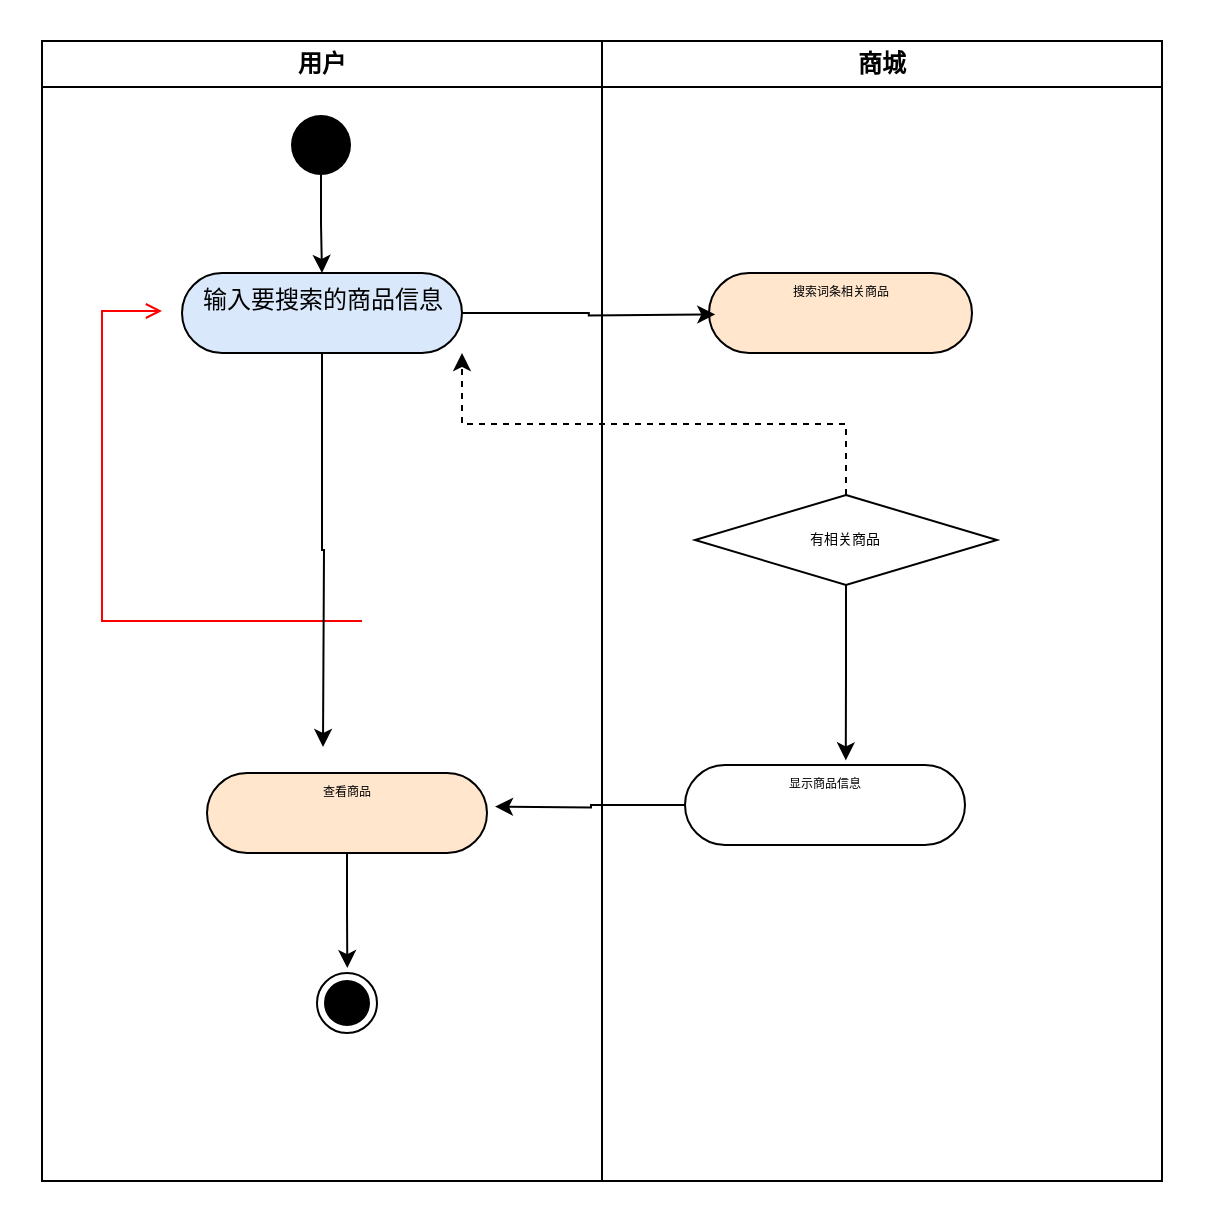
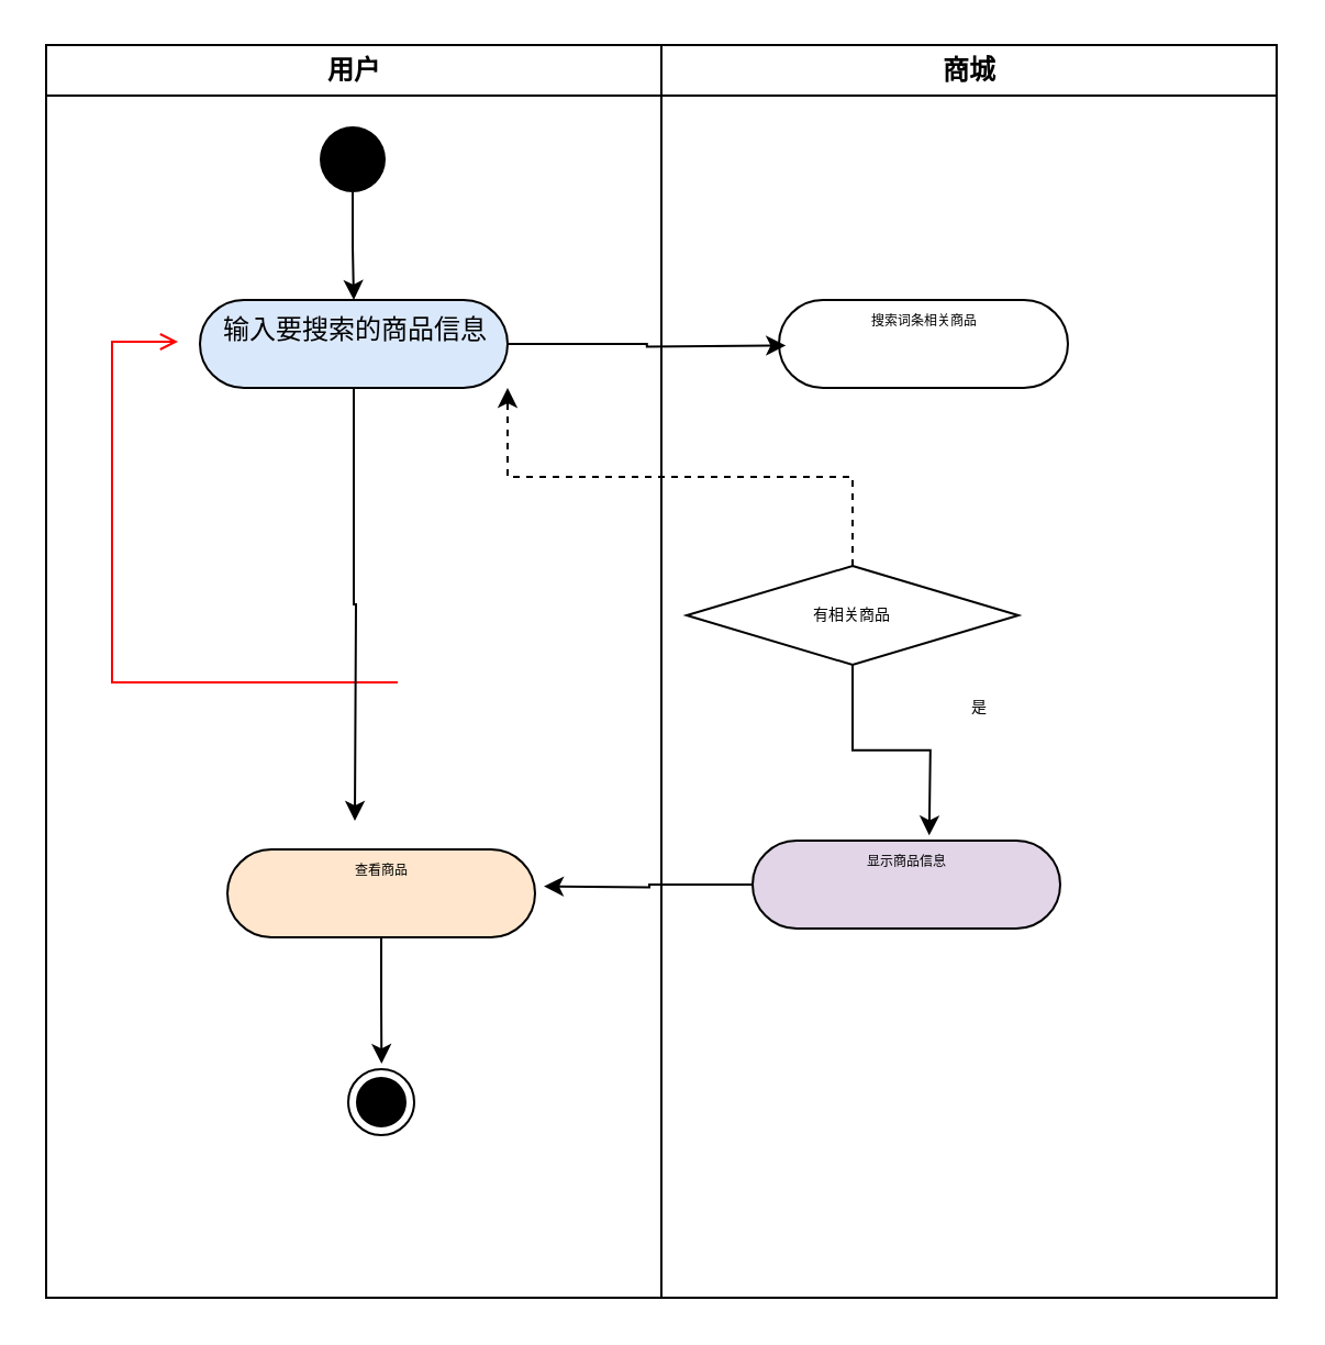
  <mxCell id="0" />
  <mxCell id="1" parent="0" />
  <mxCell id="2" value="用户" style="swimlane;whiteSpace=wrap" parent="1" vertex="1"><mxGeometry x="20.5" y="20" width="280" height="570" as="geometry" /></mxCell>
  <mxCell id="3" value="" style="edgeStyle=elbowEdgeStyle;elbow=horizontal;strokeColor=#FF0000;endArrow=open;endFill=1;rounded=0" parent="2" edge="1"><mxGeometry width="100" height="100" relative="1" as="geometry"><mxPoint x="160" y="290" as="sourcePoint" /><mxPoint x="60" y="135" as="targetPoint" /><Array as="points"><mxPoint x="30" y="250" /></Array></mxGeometry></mxCell>
  <mxCell id="4" value="输入要搜索的商品信息" style="html=1;align=center;verticalAlign=top;rounded=1;absoluteArcSize=1;arcSize=140;dashed=0;fillColor=#dae8fc;" vertex="1" parent="2"><mxGeometry x="70" y="116" width="140" height="40" as="geometry" /></mxCell>
  <mxCell id="5" style="edgeStyle=orthogonalEdgeStyle;rounded=0;orthogonalLoop=1;jettySize=auto;html=1;exitX=0.5;exitY=1;exitDx=0;exitDy=0;entryX=0.5;entryY=0;entryDx=0;entryDy=0;" edge="1" parent="2" source="6" target="4"><mxGeometry relative="1" as="geometry" /></mxCell>
  <mxCell id="6" value="" style="ellipse;fillColor=#000000;strokeColor=none;" vertex="1" parent="2"><mxGeometry x="124.5" y="37" width="30" height="30" as="geometry" /></mxCell>
  <mxCell id="7" value="查看商品" style="html=1;align=center;verticalAlign=top;rounded=1;absoluteArcSize=1;arcSize=140;dashed=0;fontFamily=Helvetica;fontSize=6;fillColor=#ffe6cc;" vertex="1" parent="2"><mxGeometry x="82.5" y="366" width="140" height="40" as="geometry" /></mxCell>
  <mxCell id="8" value="" style="ellipse;html=1;shape=endState;fillColor=#000000;strokeColor=#000000;fontFamily=Helvetica;fontSize=7;" vertex="1" parent="2"><mxGeometry x="137.5" y="466" width="30" height="30" as="geometry" /></mxCell>
  <mxCell id="9" value="商城" style="swimlane;whiteSpace=wrap" parent="1" vertex="1"><mxGeometry x="300.5" y="20" width="280" height="570" as="geometry" /></mxCell>
- <mxCell id="10" value="搜索词条相关商品" style="html=1;align=center;verticalAlign=top;rounded=1;absoluteArcSize=1;arcSize=140;dashed=0;fontFamily=Helvetica;fontSize=6;fillColor=#ffe6cc;" vertex="1" parent="9"><mxGeometry x="53.5" y="116" width="131.5" height="40" as="geometry" /></mxCell>
- <mxCell id="11" value="有相关商品" style="rhombus;fontFamily=Helvetica;fontSize=7;" vertex="1" parent="9"><mxGeometry x="46.5" y="227" width="151" height="45" as="geometry" /></mxCell>
- <mxCell id="12" value="显示商品信息" style="html=1;align=center;verticalAlign=top;rounded=1;absoluteArcSize=1;arcSize=140;dashed=0;fontFamily=Helvetica;fontSize=6;" vertex="1" parent="9"><mxGeometry x="41.5" y="362" width="140" height="40" as="geometry" /></mxCell>
+ <mxCell id="10" value="搜索词条相关商品" style="html=1;align=center;verticalAlign=top;rounded=1;absoluteArcSize=1;arcSize=140;dashed=0;fontFamily=Helvetica;fontSize=6;" vertex="1" parent="9"><mxGeometry x="53.5" y="116" width="131.5" height="40" as="geometry" /></mxCell>
+ <mxCell id="11" value="有相关商品" style="rhombus;fontFamily=Helvetica;fontSize=7;" vertex="1" parent="9"><mxGeometry x="11.5" y="237" width="151" height="45" as="geometry" /></mxCell>
+ <mxCell id="12" value="显示商品信息" style="html=1;align=center;verticalAlign=top;rounded=1;absoluteArcSize=1;arcSize=140;dashed=0;fontFamily=Helvetica;fontSize=6;fillColor=#e1d5e7;" vertex="1" parent="9"><mxGeometry x="41.5" y="362" width="140" height="40" as="geometry" /></mxCell>
+ <mxCell id="13" value="是" style="text;html=1;align=center;verticalAlign=middle;resizable=0;points=[];autosize=1;strokeColor=none;fillColor=none;fontSize=7;fontFamily=Helvetica;" vertex="1" parent="9"><mxGeometry x="133.5" y="296" width="22" height="12" as="geometry" /></mxCell>
  <mxCell id="14" style="edgeStyle=orthogonalEdgeStyle;rounded=0;orthogonalLoop=1;jettySize=auto;html=1;exitX=1;exitY=0.5;exitDx=0;exitDy=0;fontFamily=Helvetica;fontSize=6;" edge="1" parent="1" source="4"><mxGeometry relative="1" as="geometry"><mxPoint x="357.154" y="156.692" as="targetPoint" /></mxGeometry></mxCell>
  <mxCell id="15" style="edgeStyle=orthogonalEdgeStyle;rounded=0;orthogonalLoop=1;jettySize=auto;html=1;exitX=0.5;exitY=1;exitDx=0;exitDy=0;fontFamily=Helvetica;fontSize=7;" edge="1" parent="1" source="11"><mxGeometry relative="1" as="geometry"><mxPoint x="422.385" y="379.692" as="targetPoint" /></mxGeometry></mxCell>
  <mxCell id="16" style="edgeStyle=orthogonalEdgeStyle;rounded=0;orthogonalLoop=1;jettySize=auto;html=1;exitX=0.5;exitY=0;exitDx=0;exitDy=0;entryX=1;entryY=1;entryDx=0;entryDy=0;fontFamily=Helvetica;fontSize=7;dashed=1;" edge="1" parent="1" source="11" target="4"><mxGeometry relative="1" as="geometry" /></mxCell>
  <mxCell id="17" style="edgeStyle=orthogonalEdgeStyle;rounded=0;orthogonalLoop=1;jettySize=auto;html=1;exitX=0.5;exitY=1;exitDx=0;exitDy=0;fontFamily=Helvetica;fontSize=7;" edge="1" parent="1" source="4"><mxGeometry relative="1" as="geometry"><mxPoint x="161" y="373" as="targetPoint" /></mxGeometry></mxCell>
  <mxCell id="18" style="edgeStyle=orthogonalEdgeStyle;rounded=0;orthogonalLoop=1;jettySize=auto;html=1;exitX=0;exitY=0.5;exitDx=0;exitDy=0;fontFamily=Helvetica;fontSize=7;" edge="1" parent="1" source="12"><mxGeometry relative="1" as="geometry"><mxPoint x="247" y="402.769" as="targetPoint" /></mxGeometry></mxCell>
  <mxCell id="19" style="edgeStyle=orthogonalEdgeStyle;rounded=0;orthogonalLoop=1;jettySize=auto;html=1;exitX=0.5;exitY=1;exitDx=0;exitDy=0;fontFamily=Helvetica;fontSize=7;" edge="1" parent="1" source="7"><mxGeometry relative="1" as="geometry"><mxPoint x="173.154" y="483.538" as="targetPoint" /></mxGeometry></mxCell>
